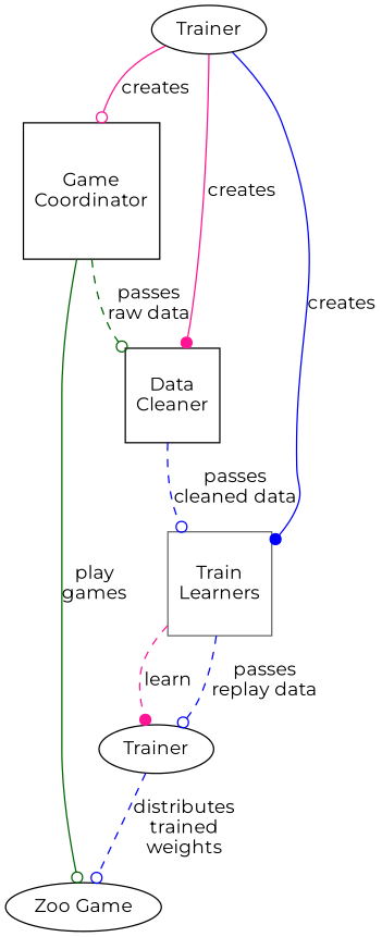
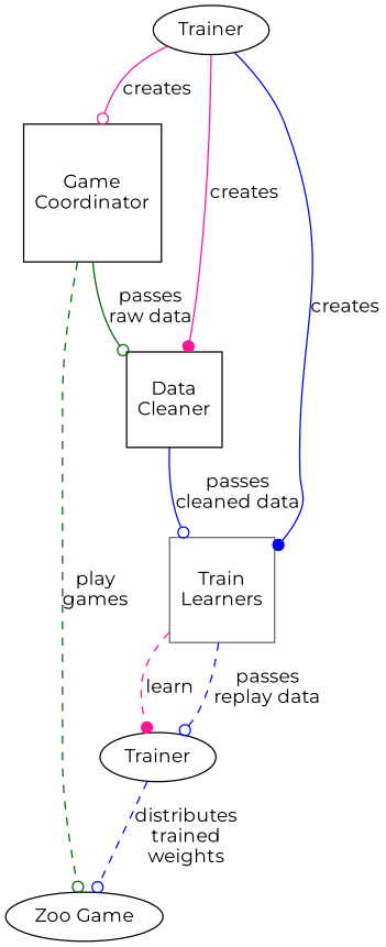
  digraph {
    fontname=Montserrat
    node [color=black fontname=Montserrat]
    edge [arrowhead=odot color=blue fontname=Montserrat style=dashed]
    n1 [label=Trainer]
    n2 [label="Game\nCoordinator" shape=square]
    n3 [label="Data\nCleaner" shape=square]
    n4 [color=gray40 label="Train\nLearners" shape=square]
    n5 [label="Zoo Game"]
    n6 [label=Trainer]
    n1 -> n2 [color=deeppink label=creates style=""]
    n1 -> n3 [arrowhead=dot color=deeppink label=creates style=""]
    n1 -> n4 [arrowhead=dot label=creates style=""]
-   n2 -> n3 [color=darkgreen label="passes\nraw data"]
-   n2 -> n5 [color=darkgreen label="play\ngames" style=solid]
-   n3 -> n4 [label="passes\ncleaned data"]
+   n2 -> n3 [color=darkgreen label="passes\nraw data" style=solid]
+   n2 -> n5 [color=darkgreen label="play\ngames"]
+   n3 -> n4 [label="passes\ncleaned data" style=solid]
    n4 -> n6 [label="passes\nreplay data"]
    n4 -> n6 [arrowhead=dot color=deeppink label=learn]
    n6 -> n5 [label="distributes\ntrained\nweights"]
  }
